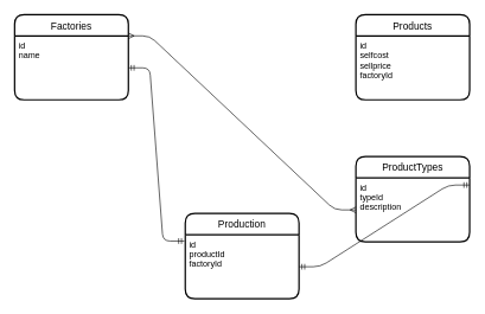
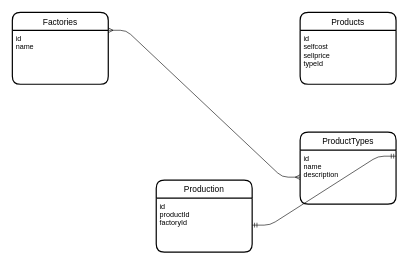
  <mxCell id="0" />
  <mxCell id="1" parent="0" />
  <mxCell id="2" value="Products" style="swimlane;childLayout=stackLayout;horizontal=1;startSize=30;horizontalStack=0;rounded=1;fontSize=14;fontStyle=0;strokeWidth=2;resizeParent=0;resizeLast=1;shadow=0;dashed=0;align=center;" vertex="1" parent="1"><mxGeometry x="500" y="20" width="160" height="120" as="geometry" /></mxCell>
- <mxCell id="3" value="id&#10;selfcost&#10;sellprice&#10;factoryId" style="align=left;strokeColor=none;fillColor=none;spacingLeft=4;fontSize=12;verticalAlign=top;resizable=0;rotatable=0;part=1;" vertex="1" parent="2"><mxGeometry y="30" width="160" height="90" as="geometry" /></mxCell>
+ <mxCell id="3" value="id&#10;selfcost&#10;sellprice&#10;typeId" style="align=left;strokeColor=none;fillColor=none;spacingLeft=4;fontSize=12;verticalAlign=top;resizable=0;rotatable=0;part=1;" vertex="1" parent="2"><mxGeometry y="30" width="160" height="90" as="geometry" /></mxCell>
  <mxCell id="4" value="Factories" style="swimlane;childLayout=stackLayout;horizontal=1;startSize=30;horizontalStack=0;rounded=1;fontSize=14;fontStyle=0;strokeWidth=2;resizeParent=0;resizeLast=1;shadow=0;dashed=0;align=center;" vertex="1" parent="1"><mxGeometry x="20" y="20" width="160" height="120" as="geometry" /></mxCell>
  <mxCell id="5" value="id&#10;name" style="align=left;strokeColor=none;fillColor=none;spacingLeft=4;fontSize=12;verticalAlign=top;resizable=0;rotatable=0;part=1;" vertex="1" parent="4"><mxGeometry y="30" width="160" height="90" as="geometry" /></mxCell>
  <mxCell id="6" value="ProductTypes" style="swimlane;childLayout=stackLayout;horizontal=1;startSize=30;horizontalStack=0;rounded=1;fontSize=14;fontStyle=0;strokeWidth=2;resizeParent=0;resizeLast=1;shadow=0;dashed=0;align=center;" vertex="1" parent="1"><mxGeometry x="500" y="220" width="160" height="120" as="geometry" /></mxCell>
- <mxCell id="7" value="id&#10;typeId&#10;description" style="align=left;strokeColor=none;fillColor=none;spacingLeft=4;fontSize=12;verticalAlign=top;resizable=0;rotatable=0;part=1;" vertex="1" parent="6"><mxGeometry y="30" width="160" height="90" as="geometry" /></mxCell>
+ <mxCell id="7" value="id&#10;name&#10;description" style="align=left;strokeColor=none;fillColor=none;spacingLeft=4;fontSize=12;verticalAlign=top;resizable=0;rotatable=0;part=1;" vertex="1" parent="6"><mxGeometry y="30" width="160" height="90" as="geometry" /></mxCell>
  <mxCell id="8" value="Production" style="swimlane;childLayout=stackLayout;horizontal=1;startSize=30;horizontalStack=0;rounded=1;fontSize=14;fontStyle=0;strokeWidth=2;resizeParent=0;resizeLast=1;shadow=0;dashed=0;align=center;" vertex="1" parent="1"><mxGeometry x="260" y="300" width="160" height="120" as="geometry" /></mxCell>
  <mxCell id="9" value="id&#10;productId&#10;factoryId" style="align=left;strokeColor=none;fillColor=none;spacingLeft=4;fontSize=12;verticalAlign=top;resizable=0;rotatable=0;part=1;" vertex="1" parent="8"><mxGeometry y="30" width="160" height="90" as="geometry" /></mxCell>
  <mxCell id="10" value="" style="edgeStyle=entityRelationEdgeStyle;fontSize=12;html=1;endArrow=ERmany;startArrow=ERmany;exitX=1;exitY=0;exitDx=0;exitDy=0;" edge="1" parent="1" source="5" target="7"><mxGeometry width="100" height="100" relative="1" as="geometry"><mxPoint x="260" y="60" as="sourcePoint" /><mxPoint x="360" y="-40" as="targetPoint" /></mxGeometry></mxCell>
  <mxCell id="11" value="" style="edgeStyle=entityRelationEdgeStyle;fontSize=12;html=1;endArrow=ERmandOne;startArrow=ERmandOne;exitX=1;exitY=0.111;exitDx=0;exitDy=0;exitPerimeter=0;" edge="1" parent="1" source="7" target="9"><mxGeometry width="100" height="100" relative="1" as="geometry"><mxPoint x="680" y="330" as="sourcePoint" /><mxPoint x="740" y="95" as="targetPoint" /></mxGeometry></mxCell>
- <mxCell id="12" value="" style="edgeStyle=entityRelationEdgeStyle;fontSize=12;html=1;endArrow=ERmandOne;startArrow=ERmandOne;entryX=-0.008;entryY=0.098;entryDx=0;entryDy=0;entryPerimeter=0;" edge="1" parent="1" source="5" target="9"><mxGeometry width="100" height="100" relative="1" as="geometry"><mxPoint x="200" y="170" as="sourcePoint" /><mxPoint x="400" y="290" as="targetPoint" /></mxGeometry></mxCell>
